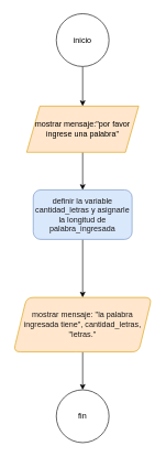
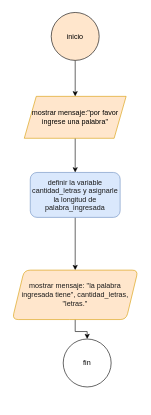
  <mxCell id="0" />
  <mxCell id="1" parent="0" />
  <mxCell id="2" value="" style="edgeStyle=orthogonalEdgeStyle;rounded=0;orthogonalLoop=1;jettySize=auto;html=1;" edge="1" parent="1" source="3" target="5"><mxGeometry relative="1" as="geometry" /></mxCell>
- <mxCell id="3" value="inicio" style="ellipse;whiteSpace=wrap;html=1;aspect=fixed;" vertex="1" parent="1"><mxGeometry x="85" y="20" width="80" height="80" as="geometry" /></mxCell>
+ <mxCell id="3" value="inicio" style="ellipse;whiteSpace=wrap;html=1;aspect=fixed;fillColor=#ffe6cc;" vertex="1" parent="1"><mxGeometry x="85" y="20" width="80" height="80" as="geometry" /></mxCell>
  <mxCell id="4" value="" style="edgeStyle=orthogonalEdgeStyle;rounded=0;orthogonalLoop=1;jettySize=auto;html=1;" edge="1" parent="1" source="5" target="7"><mxGeometry relative="1" as="geometry" /></mxCell>
  <mxCell id="5" value="mostrar mensaje:&quot;por favor ingrese una palabra&quot;" style="shape=parallelogram;perimeter=parallelogramPerimeter;whiteSpace=wrap;html=1;fixedSize=1;fillColor=#ffe6cc;strokeColor=#d79b00;" vertex="1" parent="1"><mxGeometry x="40" y="160" width="170" height="70" as="geometry" /></mxCell>
  <mxCell id="6" value="" style="edgeStyle=orthogonalEdgeStyle;rounded=0;orthogonalLoop=1;jettySize=auto;html=1;" edge="1" parent="1" source="7" target="9"><mxGeometry relative="1" as="geometry" /></mxCell>
  <mxCell id="7" value="&lt;span style=&quot;color: rgb(26, 26, 26);&quot;&gt;definir la variable cantidad_letras y asignarle la longitud de palabra_ingresada&lt;/span&gt;" style="rounded=1;whiteSpace=wrap;html=1;fillColor=#dae8fc;strokeColor=#6c8ebf;" vertex="1" parent="1"><mxGeometry x="50" y="287" width="150" height="75" as="geometry" /></mxCell>
  <mxCell id="8" value="" style="edgeStyle=orthogonalEdgeStyle;rounded=0;orthogonalLoop=1;jettySize=auto;html=1;" edge="1" parent="1" source="9" target="10"><mxGeometry relative="1" as="geometry" /></mxCell>
  <mxCell id="9" value="&lt;span style=&quot;color: rgb(26, 26, 26);&quot;&gt;mostrar mensaje: &quot;la palabra ingresada tiene&quot;, cantidad_letras, &quot;letras.&quot;&lt;/span&gt;" style="shape=parallelogram;perimeter=parallelogramPerimeter;whiteSpace=wrap;html=1;fixedSize=1;rounded=1;fillColor=#ffe6cc;strokeColor=#d79b00;" vertex="1" parent="1"><mxGeometry x="20" y="450" width="210" height="82.5" as="geometry" /></mxCell>
- <mxCell id="10" value="fin" style="ellipse;whiteSpace=wrap;html=1;rounded=1;" vertex="1" parent="1"><mxGeometry x="85" y="590" width="80" height="80" as="geometry" /></mxCell>
+ <mxCell id="10" value="fin" style="ellipse;whiteSpace=wrap;html=1;rounded=1;" vertex="1" parent="1"><mxGeometry x="105" y="565" width="80" height="80" as="geometry" /></mxCell>
